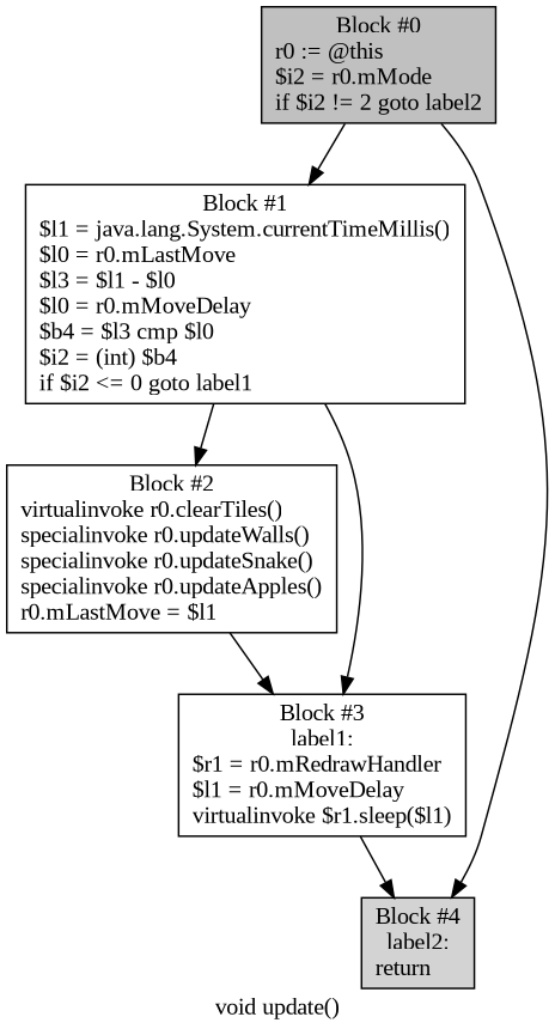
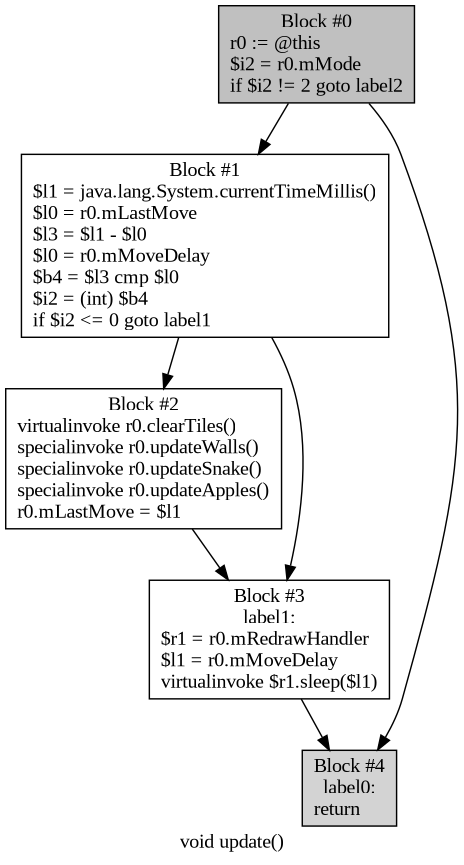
  digraph {
    label="void update()"
    fontname="Liberation Serif"
    node [shape=box fontname="Liberation Serif"]
    edge [fontname="Liberation Serif"]
    n1 [fillcolor=gray label="Block #0\nr0 := @this\l$i2 = r0.mMode\lif $i2 != 2 goto label2\l" style=filled]
    n2 [label="Block #1\n$l1 = java.lang.System.currentTimeMillis()\l$l0 = r0.mLastMove\l$l3 = $l1 - $l0\l$l0 = r0.mMoveDelay\l$b4 = $l3 cmp $l0\l$i2 = (int) $b4\lif $i2 <= 0 goto label1\l"]
-   n3 [fillcolor=lightgray label="Block #4\nlabel2:\nreturn\l" style=filled]
+   n3 [fillcolor=lightgray label="Block #4\nlabel0:\nreturn\l" style=filled]
    n4 [label="Block #2\nvirtualinvoke r0.clearTiles()\lspecialinvoke r0.updateWalls()\lspecialinvoke r0.updateSnake()\lspecialinvoke r0.updateApples()\lr0.mLastMove = $l1\l"]
    n5 [label="Block #3\nlabel1:\n$r1 = r0.mRedrawHandler\l$l1 = r0.mMoveDelay\lvirtualinvoke $r1.sleep($l1)\l"]
    n1 -> n2
    n1 -> n3
    n2 -> n4
    n2 -> n5
    n4 -> n5
    n5 -> n3
  }
